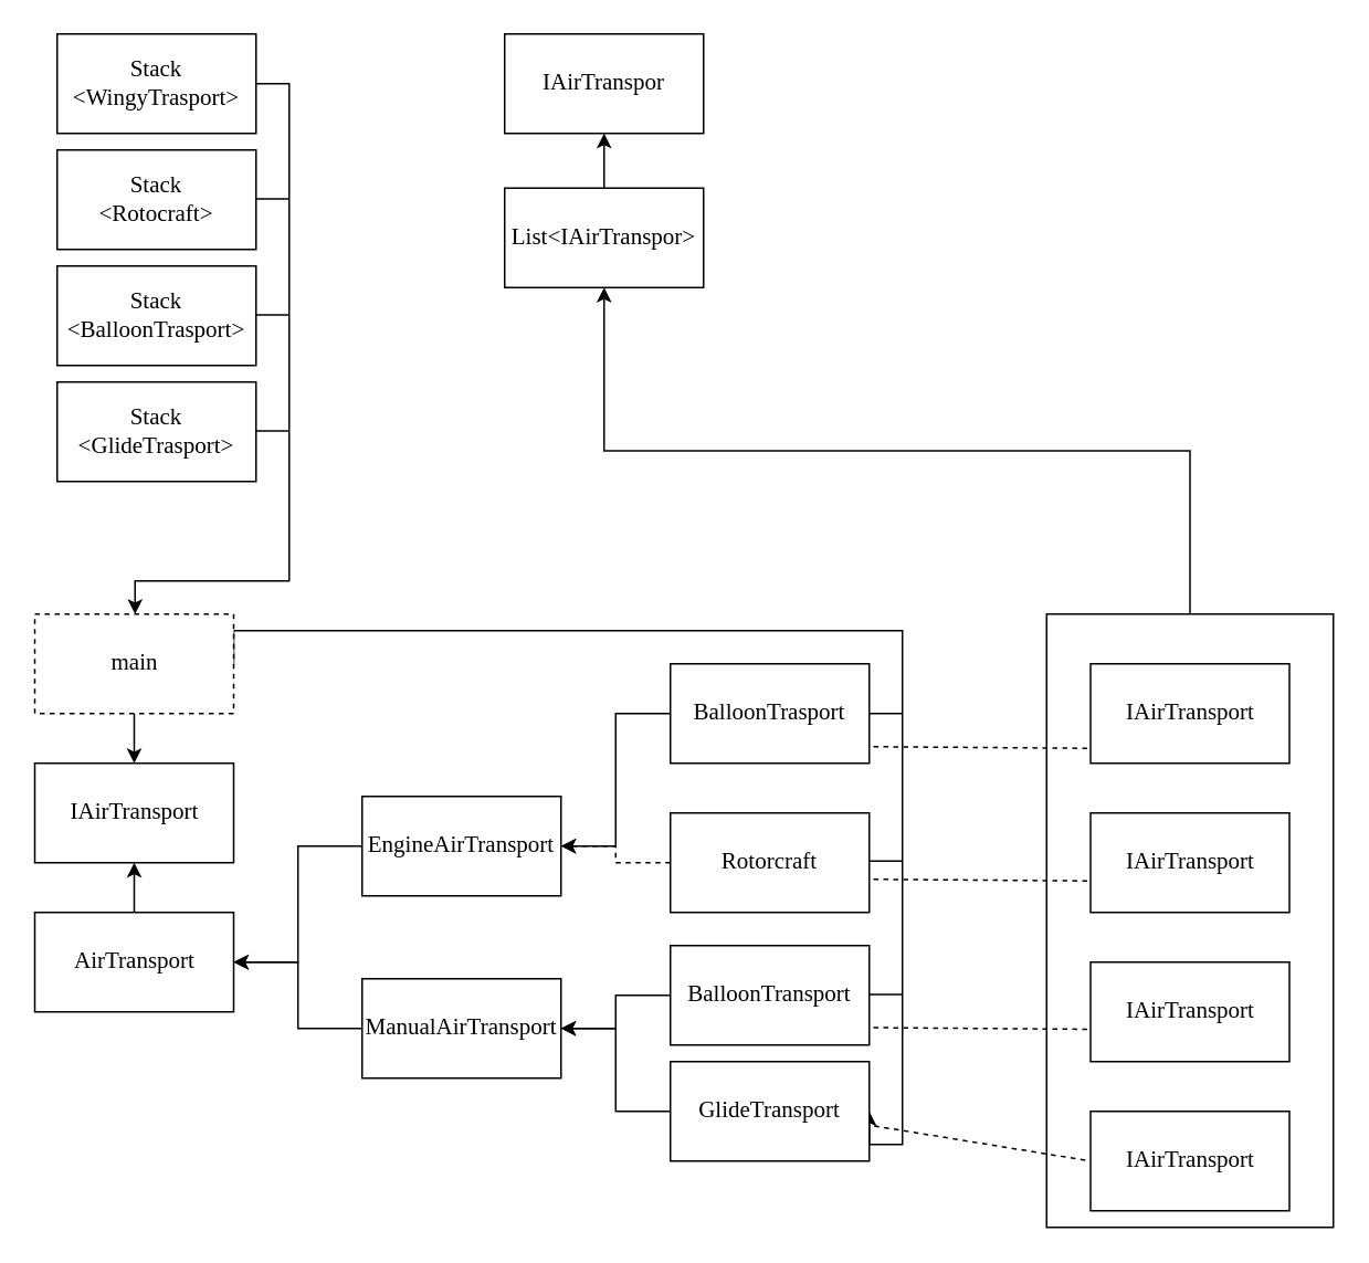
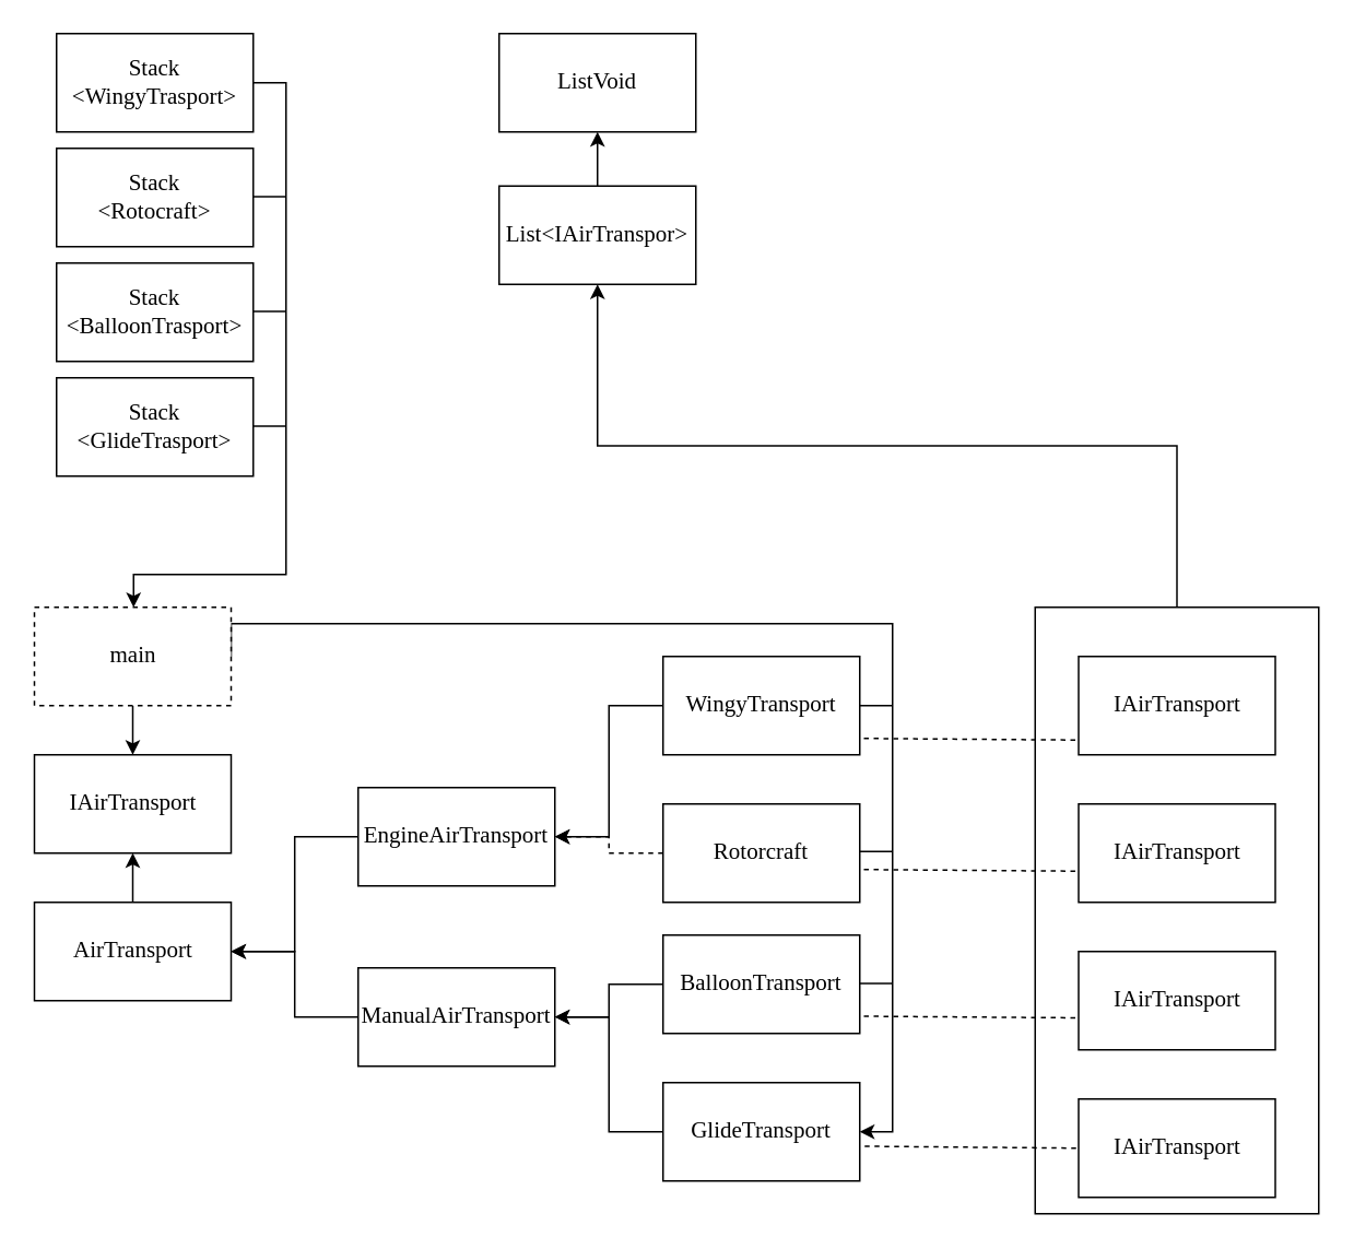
  <mxCell id="0" />
  <mxCell id="1" parent="0" />
  <mxCell id="2" style="edgeStyle=orthogonalEdgeStyle;rounded=0;orthogonalLoop=1;jettySize=auto;html=1;exitX=0.5;exitY=1;exitDx=0;exitDy=0;fontFamily=Times New Roman;fontSize=14;" parent="1" source="4" target="5" edge="1"><mxGeometry relative="1" as="geometry" /></mxCell>
  <mxCell id="3" style="edgeStyle=orthogonalEdgeStyle;rounded=0;orthogonalLoop=1;jettySize=auto;html=1;exitX=1;exitY=0.5;exitDx=0;exitDy=0;entryX=1;entryY=0.5;entryDx=0;entryDy=0;" parent="1" source="4" target="19" edge="1"><mxGeometry relative="1" as="geometry"><Array as="points"><mxPoint x="141" y="380" /><mxPoint x="544" y="380" /><mxPoint x="544" y="690" /></Array></mxGeometry></mxCell>
  <mxCell id="4" value="&lt;font style=&quot;font-size: 14px;&quot;&gt;main&lt;/font&gt;" style="rounded=0;whiteSpace=wrap;html=1;fontFamily=Times New Roman;fontSize=14;dashed=1;" parent="1" vertex="1"><mxGeometry x="20.5" y="370" width="120" height="60" as="geometry" /></mxCell>
  <mxCell id="5" value="&lt;font style=&quot;font-size: 14px;&quot;&gt;IAirTransport&lt;/font&gt;" style="rounded=0;whiteSpace=wrap;html=1;fontFamily=Times New Roman;fontSize=14;" parent="1" vertex="1"><mxGeometry x="20.5" y="460" width="120" height="60" as="geometry" /></mxCell>
  <mxCell id="6" style="edgeStyle=orthogonalEdgeStyle;rounded=0;orthogonalLoop=1;jettySize=auto;html=1;exitX=0.5;exitY=0;exitDx=0;exitDy=0;fontFamily=Times New Roman;fontSize=14;" parent="1" source="7" target="5" edge="1"><mxGeometry relative="1" as="geometry" /></mxCell>
  <mxCell id="7" value="&lt;font style=&quot;font-size: 14px;&quot;&gt;AirTransport&lt;/font&gt;" style="rounded=0;whiteSpace=wrap;html=1;fontFamily=Times New Roman;fontSize=14;" parent="1" vertex="1"><mxGeometry x="20.5" y="550" width="120" height="60" as="geometry" /></mxCell>
  <mxCell id="8" style="edgeStyle=orthogonalEdgeStyle;rounded=0;orthogonalLoop=1;jettySize=auto;html=1;entryX=1;entryY=0.5;entryDx=0;entryDy=0;fontFamily=Times New Roman;fontSize=14;" parent="1" source="9" target="7" edge="1"><mxGeometry relative="1" as="geometry" /></mxCell>
  <mxCell id="9" value="&lt;font style=&quot;font-size: 14px;&quot;&gt;EngineAirTransport&lt;/font&gt;" style="rounded=0;whiteSpace=wrap;html=1;fontFamily=Times New Roman;fontSize=14;" parent="1" vertex="1"><mxGeometry x="218" y="480" width="120" height="60" as="geometry" /></mxCell>
  <mxCell id="10" style="edgeStyle=orthogonalEdgeStyle;rounded=0;orthogonalLoop=1;jettySize=auto;html=1;exitX=0;exitY=0.5;exitDx=0;exitDy=0;fontFamily=Times New Roman;fontSize=14;" parent="1" source="11" target="7" edge="1"><mxGeometry relative="1" as="geometry" /></mxCell>
  <mxCell id="11" value="&lt;font style=&quot;font-size: 14px;&quot;&gt;ManualAirTransport&lt;/font&gt;" style="rounded=0;whiteSpace=wrap;html=1;fontFamily=Times New Roman;fontSize=14;" parent="1" vertex="1"><mxGeometry x="218" y="590" width="120" height="60" as="geometry" /></mxCell>
  <mxCell id="12" style="edgeStyle=orthogonalEdgeStyle;rounded=0;orthogonalLoop=1;jettySize=auto;html=1;entryX=1;entryY=0.5;entryDx=0;entryDy=0;" parent="1" source="13" target="9" edge="1"><mxGeometry relative="1" as="geometry" /></mxCell>
- <mxCell id="13" value="&lt;font style=&quot;font-size: 14px;&quot;&gt;BalloonTrasport&lt;/font&gt;" style="rounded=0;whiteSpace=wrap;html=1;fontFamily=Times New Roman;fontSize=14;" parent="1" vertex="1"><mxGeometry x="404" y="400" width="120" height="60" as="geometry" /></mxCell>
+ <mxCell id="13" value="&lt;font style=&quot;font-size: 14px;&quot;&gt;WingyTransport&lt;/font&gt;" style="rounded=0;whiteSpace=wrap;html=1;fontFamily=Times New Roman;fontSize=14;" parent="1" vertex="1"><mxGeometry x="404" y="400" width="120" height="60" as="geometry" /></mxCell>
  <mxCell id="14" style="edgeStyle=orthogonalEdgeStyle;rounded=0;orthogonalLoop=1;jettySize=auto;html=1;exitX=0;exitY=0.5;exitDx=0;exitDy=0;dashed=1;" parent="1" source="15" target="9" edge="1"><mxGeometry relative="1" as="geometry" /></mxCell>
  <mxCell id="15" value="&lt;font style=&quot;font-size: 14px;&quot;&gt;Rotorcraft&lt;/font&gt;" style="rounded=0;whiteSpace=wrap;html=1;fontFamily=Times New Roman;fontSize=14;" parent="1" vertex="1"><mxGeometry x="404" y="490" width="120" height="60" as="geometry" /></mxCell>
  <mxCell id="16" style="edgeStyle=orthogonalEdgeStyle;rounded=0;orthogonalLoop=1;jettySize=auto;html=1;exitX=0;exitY=0.5;exitDx=0;exitDy=0;" parent="1" source="17" target="11" edge="1"><mxGeometry relative="1" as="geometry" /></mxCell>
  <mxCell id="17" value="&lt;font style=&quot;font-size: 14px;&quot;&gt;BalloonTransport&lt;/font&gt;" style="rounded=0;whiteSpace=wrap;html=1;fontFamily=Times New Roman;fontSize=14;" parent="1" vertex="1"><mxGeometry x="404" y="570" width="120" height="60" as="geometry" /></mxCell>
  <mxCell id="18" style="edgeStyle=orthogonalEdgeStyle;rounded=0;orthogonalLoop=1;jettySize=auto;html=1;exitX=0;exitY=0.5;exitDx=0;exitDy=0;entryX=1;entryY=0.5;entryDx=0;entryDy=0;" parent="1" source="19" target="11" edge="1"><mxGeometry relative="1" as="geometry" /></mxCell>
- <mxCell id="19" value="&lt;font style=&quot;font-size: 14px;&quot;&gt;GlideTransport&lt;/font&gt;" style="rounded=0;whiteSpace=wrap;html=1;fontFamily=Times New Roman;fontSize=14;" parent="1" vertex="1"><mxGeometry x="404" y="640" width="120" height="60" as="geometry" /></mxCell>
+ <mxCell id="19" value="&lt;font style=&quot;font-size: 14px;&quot;&gt;GlideTransport&lt;/font&gt;" style="rounded=0;whiteSpace=wrap;html=1;fontFamily=Times New Roman;fontSize=14;" parent="1" vertex="1"><mxGeometry x="404" y="660" width="120" height="60" as="geometry" /></mxCell>
  <mxCell id="20" value="" style="endArrow=none;html=1;rounded=0;exitX=1;exitY=0.5;exitDx=0;exitDy=0;" parent="1" source="13" edge="1"><mxGeometry width="50" height="50" relative="1" as="geometry"><mxPoint x="554" y="440" as="sourcePoint" /><mxPoint x="544" y="430" as="targetPoint" /></mxGeometry></mxCell>
  <mxCell id="21" value="" style="endArrow=none;html=1;rounded=0;exitX=1;exitY=0.5;exitDx=0;exitDy=0;" parent="1" edge="1"><mxGeometry width="50" height="50" relative="1" as="geometry"><mxPoint x="524" y="519" as="sourcePoint" /><mxPoint x="544" y="519" as="targetPoint" /></mxGeometry></mxCell>
  <mxCell id="22" value="" style="endArrow=none;html=1;rounded=0;exitX=1;exitY=0.5;exitDx=0;exitDy=0;" parent="1" edge="1"><mxGeometry width="50" height="50" relative="1" as="geometry"><mxPoint x="524" y="599.5" as="sourcePoint" /><mxPoint x="544" y="599.5" as="targetPoint" /></mxGeometry></mxCell>
  <mxCell id="23" value="" style="endArrow=none;html=1;rounded=0;exitX=1;exitY=0.5;exitDx=0;exitDy=0;" parent="1" edge="1"><mxGeometry width="50" height="50" relative="1" as="geometry"><mxPoint x="154" y="189.5" as="sourcePoint" /><mxPoint x="174" y="189.5" as="targetPoint" /></mxGeometry></mxCell>
  <mxCell id="24" value="" style="endArrow=none;html=1;rounded=0;exitX=1;exitY=0.5;exitDx=0;exitDy=0;" parent="1" edge="1"><mxGeometry width="50" height="50" relative="1" as="geometry"><mxPoint x="154" y="119.5" as="sourcePoint" /><mxPoint x="174" y="119.5" as="targetPoint" /></mxGeometry></mxCell>
  <mxCell id="25" value="" style="endArrow=none;html=1;rounded=0;exitX=1;exitY=0.5;exitDx=0;exitDy=0;" parent="1" edge="1"><mxGeometry width="50" height="50" relative="1" as="geometry"><mxPoint x="154" y="259.5" as="sourcePoint" /><mxPoint x="174" y="259.5" as="targetPoint" /></mxGeometry></mxCell>
  <mxCell id="26" value="Stack&lt;div&gt;&amp;lt;GlideTrasport&amp;gt;&lt;/div&gt;" style="rounded=0;whiteSpace=wrap;html=1;fontFamily=Times New Roman;fontSize=14;" parent="1" vertex="1"><mxGeometry x="34" y="230" width="120" height="60" as="geometry" /></mxCell>
  <mxCell id="27" value="Stack&lt;div&gt;&amp;lt;BalloonTrasport&amp;gt;&lt;/div&gt;" style="rounded=0;whiteSpace=wrap;html=1;fontFamily=Times New Roman;fontSize=14;" parent="1" vertex="1"><mxGeometry x="34" y="160" width="120" height="60" as="geometry" /></mxCell>
  <mxCell id="28" value="Stack&lt;div&gt;&amp;lt;Rotocraft&amp;gt;&lt;/div&gt;" style="rounded=0;whiteSpace=wrap;html=1;fontFamily=Times New Roman;fontSize=14;" parent="1" vertex="1"><mxGeometry x="34" y="90" width="120" height="60" as="geometry" /></mxCell>
  <mxCell id="29" style="edgeStyle=orthogonalEdgeStyle;rounded=0;orthogonalLoop=1;jettySize=auto;html=1;exitX=1;exitY=0.5;exitDx=0;exitDy=0;" parent="1" source="30" target="4" edge="1"><mxGeometry relative="1" as="geometry"><Array as="points"><mxPoint x="174" y="50" /><mxPoint x="174" y="350" /><mxPoint x="81" y="350" /></Array></mxGeometry></mxCell>
  <mxCell id="30" value="&lt;font style=&quot;font-size: 14px;&quot;&gt;Stack&lt;/font&gt;&lt;div&gt;&lt;font style=&quot;font-size: 14px;&quot;&gt;&amp;lt;WingyTrasport&amp;gt;&lt;/font&gt;&lt;/div&gt;" style="rounded=0;whiteSpace=wrap;html=1;fontFamily=Times New Roman;fontSize=14;" parent="1" vertex="1"><mxGeometry x="34" y="20" width="120" height="60" as="geometry" /></mxCell>
- <mxCell id="31" value="&lt;font style=&quot;font-size: 14px;&quot;&gt;IAirTranspor&lt;/font&gt;" style="rounded=0;whiteSpace=wrap;html=1;fontFamily=Times New Roman;fontSize=14;" parent="1" vertex="1"><mxGeometry x="304" y="20" width="120" height="60" as="geometry" /></mxCell>
+ <mxCell id="31" value="&lt;font style=&quot;font-size: 14px;&quot;&gt;ListVoid&lt;/font&gt;" style="rounded=0;whiteSpace=wrap;html=1;fontFamily=Times New Roman;fontSize=14;" parent="1" vertex="1"><mxGeometry x="304" y="20" width="120" height="60" as="geometry" /></mxCell>
  <mxCell id="32" style="edgeStyle=orthogonalEdgeStyle;rounded=0;orthogonalLoop=1;jettySize=auto;html=1;exitX=0.5;exitY=0;exitDx=0;exitDy=0;entryX=0.5;entryY=1;entryDx=0;entryDy=0;" parent="1" source="33" target="31" edge="1"><mxGeometry relative="1" as="geometry" /></mxCell>
  <mxCell id="33" value="&lt;font style=&quot;font-size: 14px;&quot;&gt;List&amp;lt;IAirTranspor&amp;gt;&lt;/font&gt;" style="rounded=0;whiteSpace=wrap;html=1;fontFamily=Times New Roman;fontSize=14;" parent="1" vertex="1"><mxGeometry x="304" y="113" width="120" height="60" as="geometry" /></mxCell>
  <mxCell id="34" style="edgeStyle=orthogonalEdgeStyle;rounded=0;orthogonalLoop=1;jettySize=auto;html=1;exitX=0.5;exitY=0;exitDx=0;exitDy=0;entryX=0.5;entryY=1;entryDx=0;entryDy=0;" parent="1" source="35" target="33" edge="1"><mxGeometry relative="1" as="geometry" /></mxCell>
  <mxCell id="35" value="" style="rounded=0;whiteSpace=wrap;html=1;" parent="1" vertex="1"><mxGeometry x="631" y="370" width="173" height="370" as="geometry" /></mxCell>
  <mxCell id="36" value="&lt;font style=&quot;font-size: 14px;&quot;&gt;IAirTransport&lt;/font&gt;" style="rounded=0;whiteSpace=wrap;html=1;fontFamily=Times New Roman;fontSize=14;" parent="1" vertex="1"><mxGeometry x="657.5" y="400" width="120" height="60" as="geometry" /></mxCell>
  <mxCell id="37" value="&lt;font style=&quot;font-size: 14px;&quot;&gt;IAirTransport&lt;/font&gt;" style="rounded=0;whiteSpace=wrap;html=1;fontFamily=Times New Roman;fontSize=14;" parent="1" vertex="1"><mxGeometry x="657.5" y="490" width="120" height="60" as="geometry" /></mxCell>
  <mxCell id="38" value="&lt;font style=&quot;font-size: 14px;&quot;&gt;IAirTransport&lt;/font&gt;" style="rounded=0;whiteSpace=wrap;html=1;fontFamily=Times New Roman;fontSize=14;" parent="1" vertex="1"><mxGeometry x="657.5" y="580" width="120" height="60" as="geometry" /></mxCell>
  <mxCell id="39" value="&lt;font style=&quot;font-size: 14px;&quot;&gt;IAirTransport&lt;/font&gt;" style="rounded=0;whiteSpace=wrap;html=1;fontFamily=Times New Roman;fontSize=14;" parent="1" vertex="1"><mxGeometry x="657.5" y="670" width="120" height="60" as="geometry" /></mxCell>
  <mxCell id="40" value="" style="endArrow=none;dashed=1;html=1;rounded=0;entryX=0;entryY=0.5;entryDx=0;entryDy=0;exitX=1.025;exitY=0.647;exitDx=0;exitDy=0;exitPerimeter=0;" parent="1" source="19" target="39" edge="1"><mxGeometry width="50" height="50" relative="1" as="geometry"><mxPoint x="594" y="750" as="sourcePoint" /><mxPoint x="644" y="700" as="targetPoint" /></mxGeometry></mxCell>
  <mxCell id="41" value="" style="endArrow=none;dashed=1;html=1;rounded=0;entryX=0;entryY=0.5;entryDx=0;entryDy=0;exitX=1.025;exitY=0.647;exitDx=0;exitDy=0;exitPerimeter=0;" parent="1" edge="1"><mxGeometry width="50" height="50" relative="1" as="geometry"><mxPoint x="526.5" y="619.5" as="sourcePoint" /><mxPoint x="657.5" y="620.5" as="targetPoint" /></mxGeometry></mxCell>
  <mxCell id="42" value="" style="endArrow=none;dashed=1;html=1;rounded=0;entryX=0;entryY=0.5;entryDx=0;entryDy=0;exitX=1.025;exitY=0.647;exitDx=0;exitDy=0;exitPerimeter=0;" parent="1" edge="1"><mxGeometry width="50" height="50" relative="1" as="geometry"><mxPoint x="526.5" y="530" as="sourcePoint" /><mxPoint x="657.5" y="531" as="targetPoint" /></mxGeometry></mxCell>
  <mxCell id="43" value="" style="endArrow=none;dashed=1;html=1;rounded=0;entryX=0;entryY=0.5;entryDx=0;entryDy=0;exitX=1.025;exitY=0.647;exitDx=0;exitDy=0;exitPerimeter=0;" parent="1" edge="1"><mxGeometry width="50" height="50" relative="1" as="geometry"><mxPoint x="526.5" y="450" as="sourcePoint" /><mxPoint x="657.5" y="451" as="targetPoint" /></mxGeometry></mxCell>
